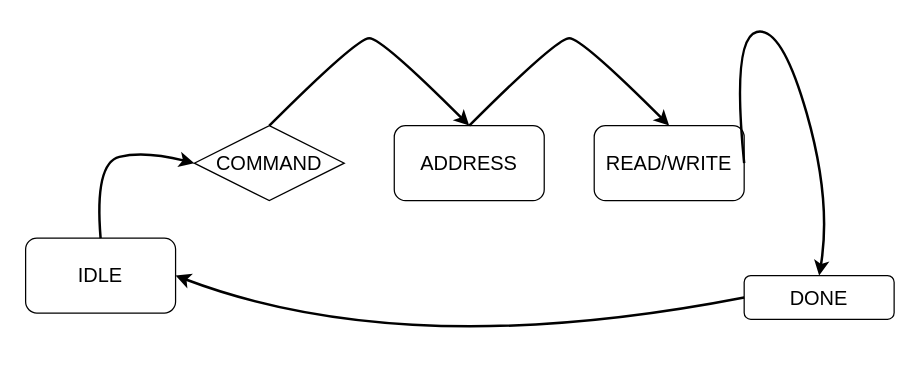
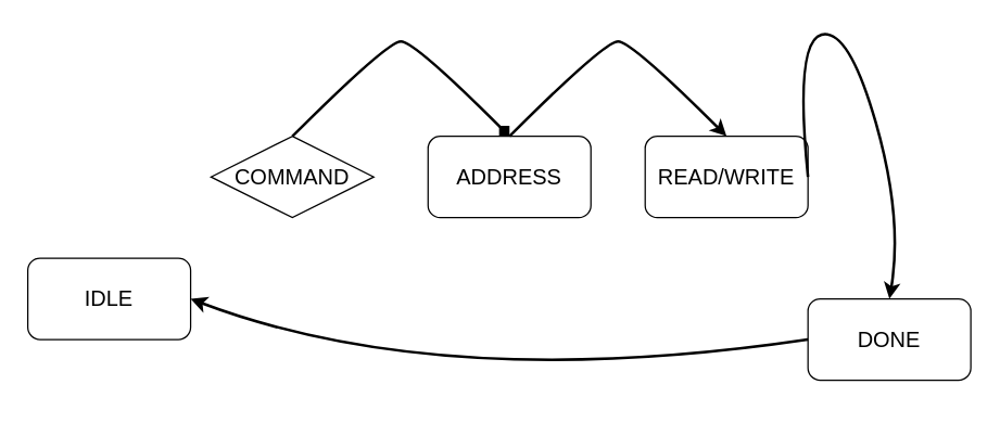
  <mxCell id="0" />
  <mxCell id="1" parent="0" />
  <mxCell id="2" value="&lt;font style=&quot;font-size: 16px;&quot;&gt;IDLE&lt;/font&gt;" style="rounded=1;whiteSpace=wrap;html=1;" vertex="1" parent="1"><mxGeometry x="20" y="190" width="120" height="60" as="geometry" /></mxCell>
  <mxCell id="3" value="&lt;font style=&quot;font-size: 16px;&quot;&gt;&lt;font&gt;COMMAND&lt;/font&gt;&lt;font&gt;&lt;br&gt;&lt;/font&gt;&lt;/font&gt;" style="rhombus;whiteSpace=wrap;html=1;" vertex="1" parent="1"><mxGeometry x="155" y="100" width="120" height="60" as="geometry" /></mxCell>
  <mxCell id="4" value="&lt;font style=&quot;font-size: 16px;&quot;&gt;ADDRESS&lt;/font&gt;" style="rounded=1;whiteSpace=wrap;html=1;" vertex="1" parent="1"><mxGeometry x="315" y="100" width="120" height="60" as="geometry" /></mxCell>
  <mxCell id="5" value="&lt;font style=&quot;font-size: 16px;&quot;&gt;READ/WRITE&lt;/font&gt;" style="rounded=1;whiteSpace=wrap;html=1;" vertex="1" parent="1"><mxGeometry x="475" y="100" width="120" height="60" as="geometry" /></mxCell>
- <mxCell id="6" value="&lt;font style=&quot;font-size: 16px;&quot;&gt;&lt;font&gt;DONE&lt;/font&gt;&lt;font&gt;&lt;br&gt;&lt;/font&gt;&lt;/font&gt;" style="rounded=1;whiteSpace=wrap;html=1;" vertex="1" parent="1"><mxGeometry x="595" y="220" width="120" height="35" as="geometry" /></mxCell>
- <mxCell id="7" value="" style="curved=1;endArrow=classic;html=1;rounded=0;exitX=0.5;exitY=0;exitDx=0;exitDy=0;entryX=0;entryY=0.5;entryDx=0;entryDy=0;strokeWidth=2;" edge="1" parent="1" source="2" target="3"><mxGeometry width="50" height="50" relative="1" as="geometry"><mxPoint x="325" y="340" as="sourcePoint" /><mxPoint x="375" y="290" as="targetPoint" /><Array as="points"><mxPoint x="75" y="130" /><mxPoint x="115" y="120" /></Array></mxGeometry></mxCell>
- <mxCell id="8" value="" style="curved=1;endArrow=classic;html=1;rounded=0;exitX=0.5;exitY=0;exitDx=0;exitDy=0;entryX=0.5;entryY=0;entryDx=0;entryDy=0;strokeWidth=2;" edge="1" parent="1" source="3" target="4"><mxGeometry width="50" height="50" relative="1" as="geometry"><mxPoint x="325" y="340" as="sourcePoint" /><mxPoint x="375" y="290" as="targetPoint" /><Array as="points"><mxPoint x="285" y="30" /><mxPoint x="305" y="30" /></Array></mxGeometry></mxCell>
+ <mxCell id="6" value="&lt;font style=&quot;font-size: 16px;&quot;&gt;&lt;font&gt;DONE&lt;/font&gt;&lt;font&gt;&lt;br&gt;&lt;/font&gt;&lt;/font&gt;" style="rounded=1;whiteSpace=wrap;html=1;" vertex="1" parent="1"><mxGeometry x="595" y="220" width="120" height="60" as="geometry" /></mxCell>
+ <mxCell id="8" value="" style="curved=1;endArrow=diamond;html=1;rounded=0;exitX=0.5;exitY=0;exitDx=0;exitDy=0;entryX=0.5;entryY=0;entryDx=0;entryDy=0;strokeWidth=2;" edge="1" parent="1" source="3" target="4"><mxGeometry width="50" height="50" relative="1" as="geometry"><mxPoint x="325" y="340" as="sourcePoint" /><mxPoint x="375" y="290" as="targetPoint" /><Array as="points"><mxPoint x="285" y="30" /><mxPoint x="305" y="30" /></Array></mxGeometry></mxCell>
  <mxCell id="9" value="" style="curved=1;endArrow=classic;html=1;rounded=0;exitX=0.5;exitY=0;exitDx=0;exitDy=0;entryX=0.5;entryY=0;entryDx=0;entryDy=0;strokeWidth=2;" edge="1" parent="1"><mxGeometry width="50" height="50" relative="1" as="geometry"><mxPoint x="375" y="100" as="sourcePoint" /><mxPoint x="535" y="100" as="targetPoint" /><Array as="points"><mxPoint x="445" y="30" /><mxPoint x="465" y="30" /></Array></mxGeometry></mxCell>
  <mxCell id="10" value="" style="curved=1;endArrow=classic;html=1;rounded=0;exitX=1;exitY=0.5;exitDx=0;exitDy=0;entryX=0.5;entryY=0;entryDx=0;entryDy=0;strokeWidth=2;" edge="1" parent="1" source="5" target="6"><mxGeometry width="50" height="50" relative="1" as="geometry"><mxPoint x="605" y="120" as="sourcePoint" /><mxPoint x="745" y="-20" as="targetPoint" /><Array as="points"><mxPoint x="585" y="30" /><mxPoint x="625" y="20" /><mxPoint x="665" y="160" /></Array></mxGeometry></mxCell>
  <mxCell id="11" value="" style="curved=1;endArrow=classic;html=1;rounded=0;entryX=1;entryY=0.5;entryDx=0;entryDy=0;exitX=0;exitY=0.5;exitDx=0;exitDy=0;strokeWidth=2;" edge="1" parent="1" source="6" target="2"><mxGeometry width="50" height="50" relative="1" as="geometry"><mxPoint x="375" y="290" as="sourcePoint" /><mxPoint x="325" y="340" as="targetPoint" /><Array as="points"><mxPoint x="325" y="290" /></Array></mxGeometry></mxCell>
